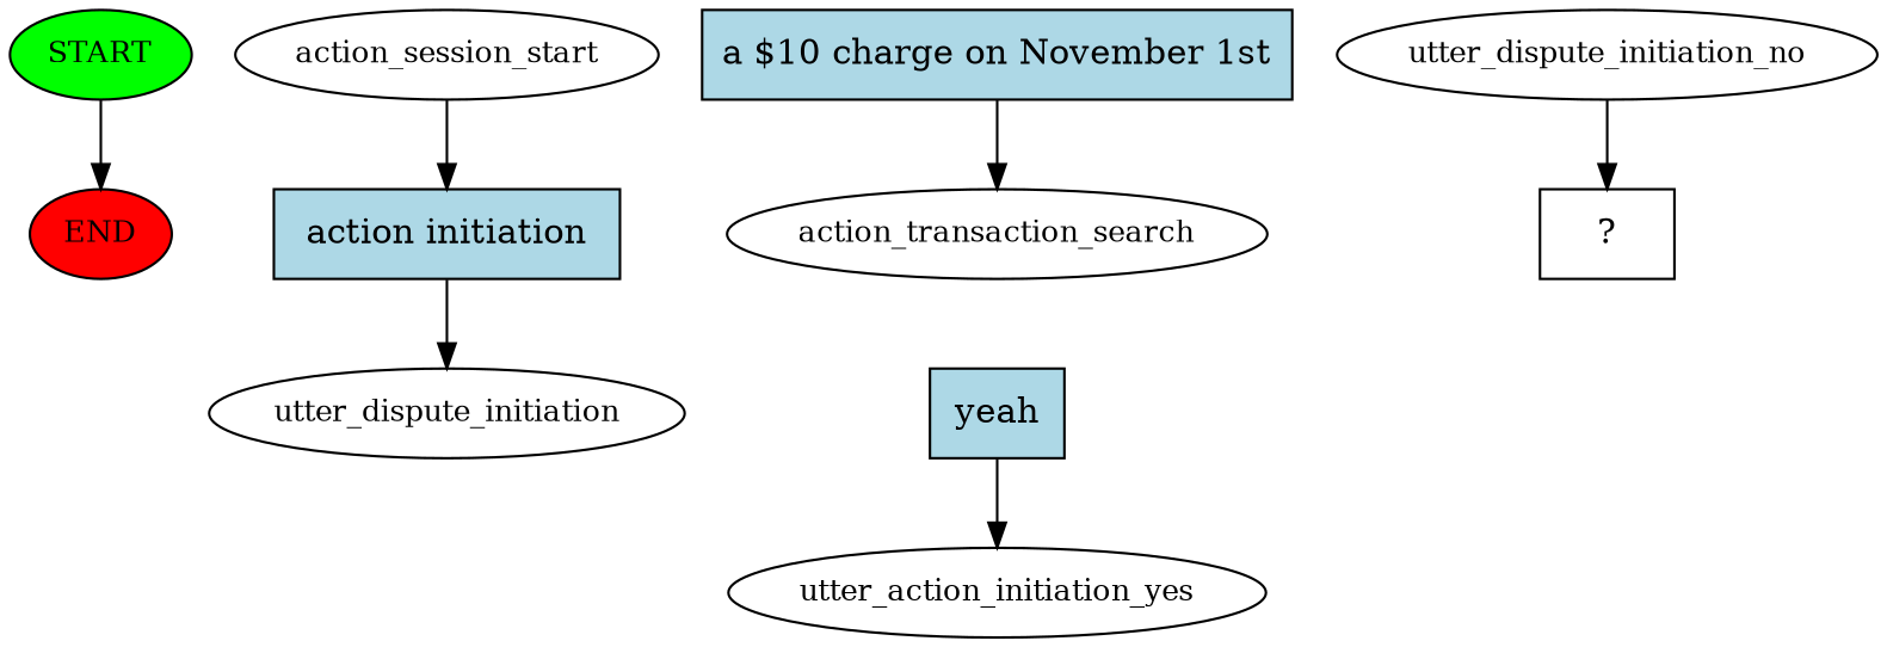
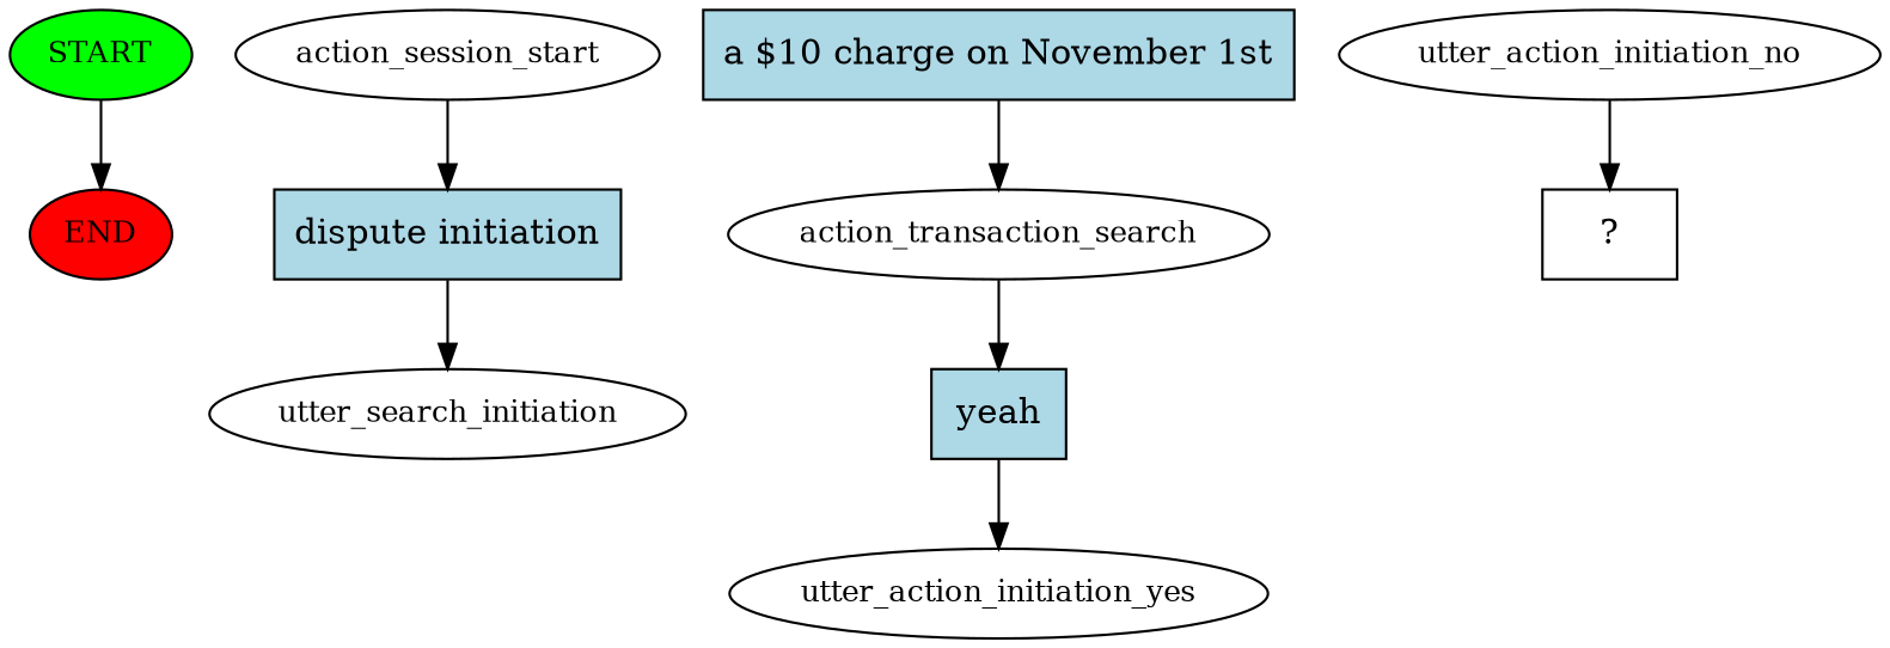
  digraph {
    node [fontsize=12]
    n1 [fillcolor=green label=START style=filled]
    n2 [fillcolor=red label=END style=filled]
    n3 [label=action_session_start]
-   n4 [fillcolor=lightblue label="action initiation" shape=rect style=filled fontsize=""]
-   n5 [label=utter_dispute_initiation]
+   n4 [fillcolor=lightblue label="dispute initiation" shape=rect style=filled fontsize=""]
+   n5 [label=utter_search_initiation]
    n6 [fillcolor=lightblue label="a $10 charge on November 1st" shape=rect style=filled fontsize=""]
    n7 [label=action_transaction_search]
    n8 [fillcolor=lightblue label=yeah shape=rect style=filled fontsize=""]
    n9 [label=utter_action_initiation_yes]
-   n10 [label=utter_dispute_initiation_no]
+   n10 [label=utter_action_initiation_no]
    n11 [label="  ?  " shape=rect fontsize=""]
    n1 -> n2
    n3 -> n4
    n4 -> n5
    n6 -> n7
+   n7 -> n8
    n8 -> n9
    n10 -> n11
  }
